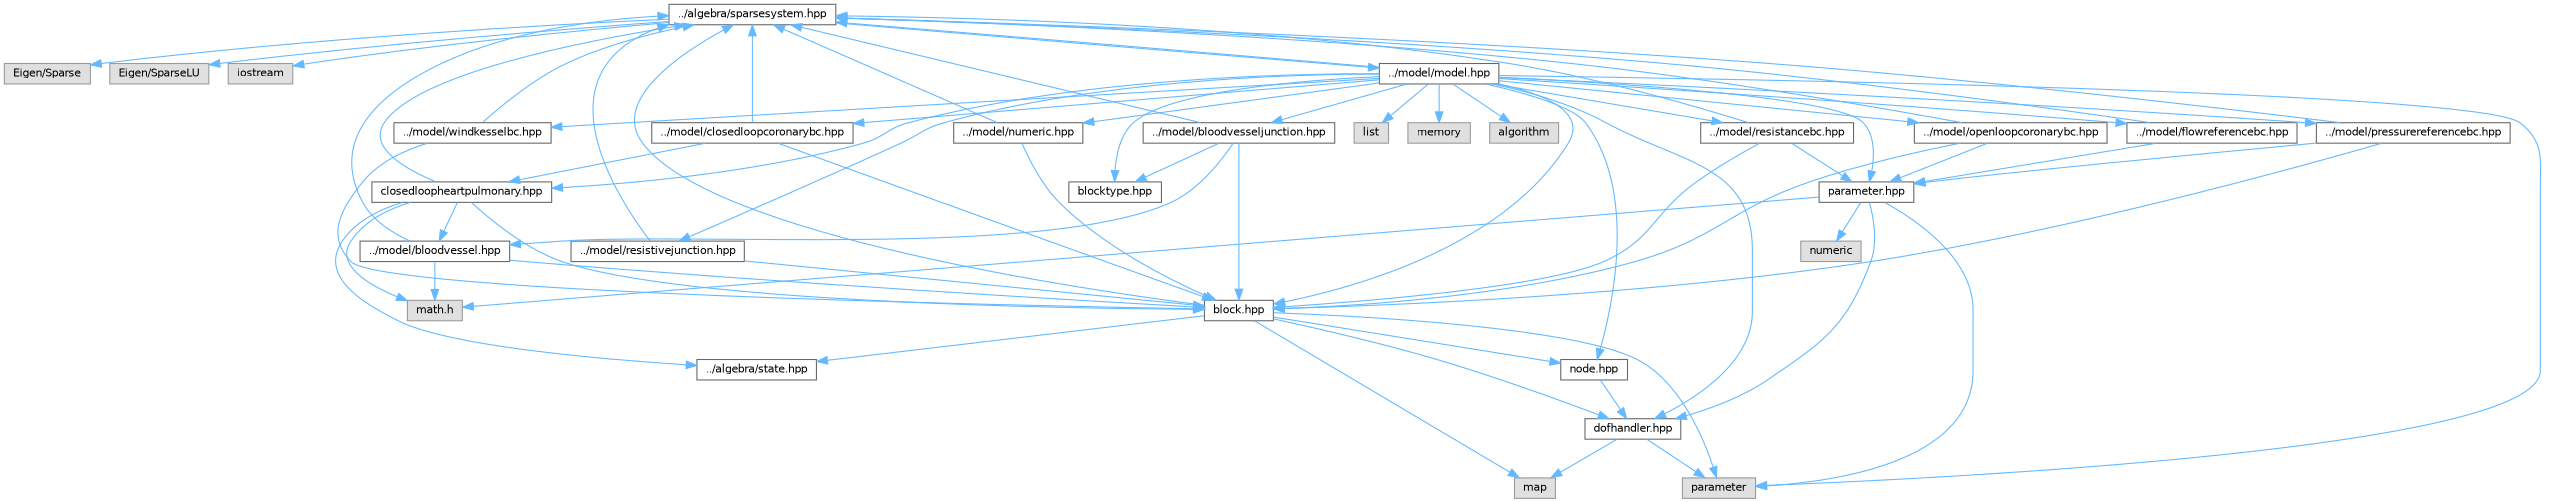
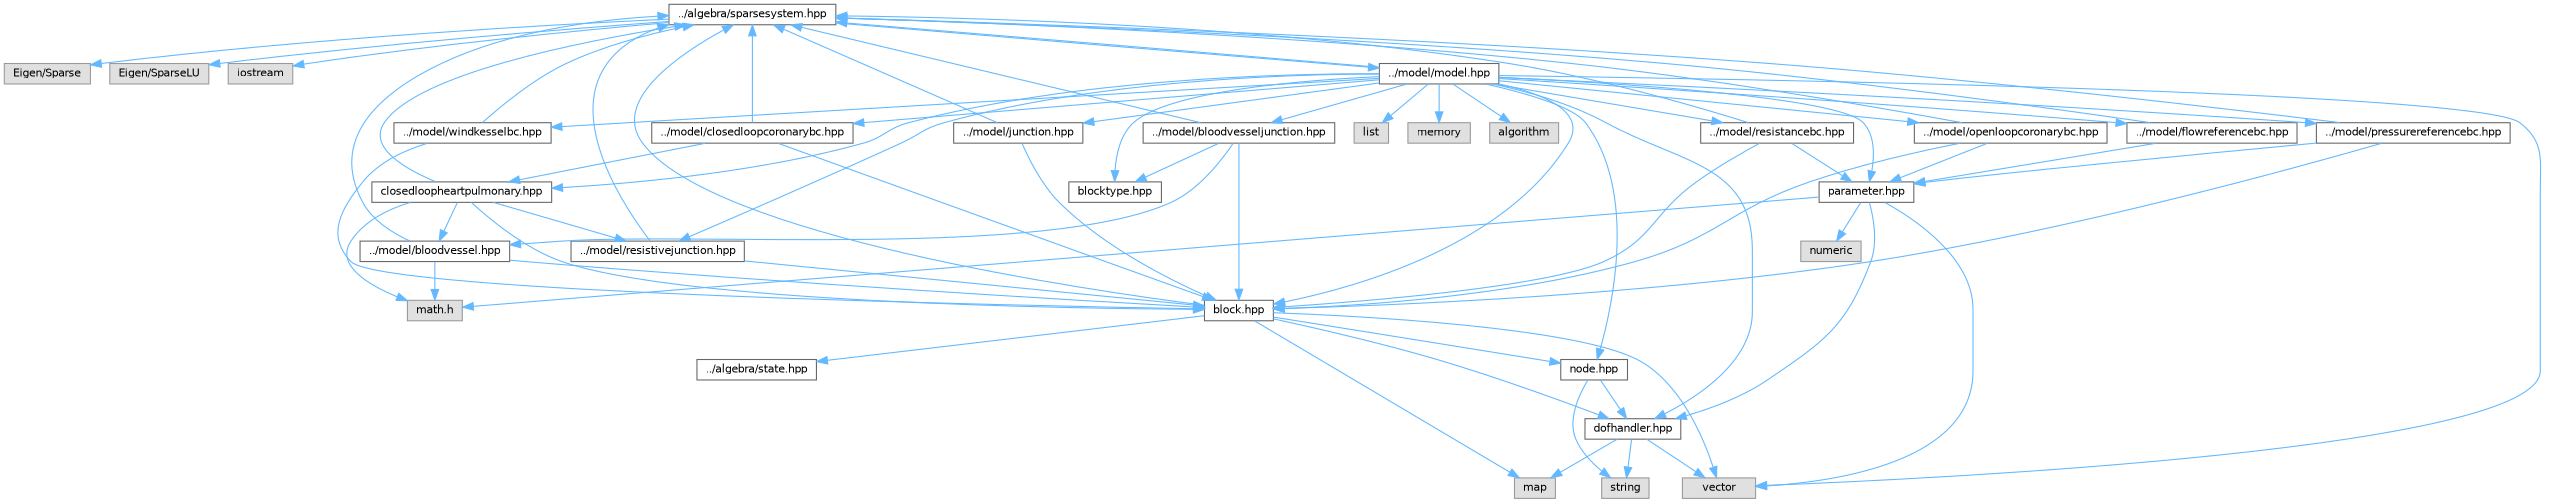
  digraph {
    node [color=grey40 fillcolor=white fontname=Helvetica fontsize=10 shape=box style=filled]
    edge [color=steelblue1 fontname=Helvetica fontsize=10 labelfontname=Helvetica labelfontsize=10 style=solid]
    n1 [height=0.2 label="../algebra/sparsesystem.hpp" width=0.4]
    n2 [color=grey60 fillcolor="#E0E0E0" height=0.2 label="Eigen/Sparse" width=0.4]
    n3 [color=grey60 fillcolor="#E0E0E0" height=0.2 label="Eigen/SparseLU" width=0.4]
    n4 [color=grey60 fillcolor="#E0E0E0" height=0.2 label=iostream width=0.4]
    n5 [height=0.2 label="../model/model.hpp" width=0.4]
    n6 [height=0.2 label="block.hpp" width=0.4]
-   n7 [color=grey60 fillcolor="#E0E0E0" height=0.2 label=parameter width=0.4]
+   n7 [color=grey60 fillcolor="#E0E0E0" height=0.2 label=vector width=0.4]
    n8 [height=0.2 label="dofhandler.hpp" width=0.4]
    n9 [height=0.2 label="node.hpp" width=0.4]
    n10 [color=grey60 fillcolor="#E0E0E0" height=0.2 label=map width=0.4]
    n11 [height=0.2 label="../algebra/state.hpp" width=0.4]
    n12 [color=grey60 fillcolor="#E0E0E0" height=0.2 label=algorithm width=0.4]
    n13 [color=grey60 fillcolor="#E0E0E0" height=0.2 label=list width=0.4]
    n14 [color=grey60 fillcolor="#E0E0E0" height=0.2 label=memory width=0.4]
    n15 [height=0.2 label="../model/bloodvesseljunction.hpp" width=0.4]
    n16 [height=0.2 label="blocktype.hpp" width=0.4]
    n17 [height=0.2 label="../model/closedloopcoronarybc.hpp" width=0.4]
    n18 [height=0.2 label="closedloopheartpulmonary.hpp" width=0.4]
    n19 [height=0.2 label="../model/flowreferencebc.hpp" width=0.4]
    n20 [height=0.2 label="parameter.hpp" width=0.4]
-   n21 [height=0.2 label="../model/numeric.hpp" width=0.4]
+   n21 [height=0.2 label="../model/junction.hpp" width=0.4]
    n22 [height=0.2 label="../model/openloopcoronarybc.hpp" width=0.4]
    n23 [height=0.2 label="../model/pressurereferencebc.hpp" width=0.4]
    n24 [height=0.2 label="../model/resistancebc.hpp" width=0.4]
    n25 [height=0.2 label="../model/resistivejunction.hpp" width=0.4]
    n26 [height=0.2 label="../model/windkesselbc.hpp" width=0.4]
    n27 [height=0.2 label="../model/bloodvessel.hpp" width=0.4]
    n28 [color=grey60 fillcolor="#E0E0E0" height=0.2 label="math.h" width=0.4]
+   n29 [color=grey60 fillcolor="#E0E0E0" height=0.2 label=string width=0.4]
    n30 [color=grey60 fillcolor="#E0E0E0" height=0.2 label=numeric width=0.4]
    n1 -> n2
    n1 -> n3
    n1 -> n4
    n1 -> n5
    n5 -> n1
    n5 -> n6
    n5 -> n7
    n5 -> n8
    n5 -> n9
    n5 -> n12
    n5 -> n13
    n5 -> n14
    n5 -> n15
    n5 -> n16
    n5 -> n17
    n5 -> n18
    n5 -> n19
    n5 -> n20
    n5 -> n21
    n5 -> n22
    n5 -> n23
    n5 -> n24
    n5 -> n25
    n5 -> n26
    n6 -> n1
    n6 -> n7
    n6 -> n8
    n6 -> n9
    n6 -> n10
    n6 -> n11
    n8 -> n7
    n8 -> n10
+   n8 -> n29
    n9 -> n8
+   n9 -> n29
    n15 -> n1
    n15 -> n6
    n15 -> n16
    n15 -> n27
    n17 -> n1
    n17 -> n6
    n17 -> n18
    n18 -> n1
    n18 -> n6
-   n18 -> n11
+   n18 -> n25
    n18 -> n27
    n18 -> n28
    n19 -> n1
    n19 -> n20
    n20 -> n7
    n20 -> n8
    n20 -> n28
    n20 -> n30
    n21 -> n1
    n21 -> n6
    n22 -> n1
    n22 -> n6
    n22 -> n20
    n23 -> n1
    n23 -> n6
    n23 -> n20
    n24 -> n1
    n24 -> n6
    n24 -> n20
    n25 -> n1
    n25 -> n6
    n26 -> n1
    n26 -> n6
    n27 -> n1
    n27 -> n6
    n27 -> n28
  }
